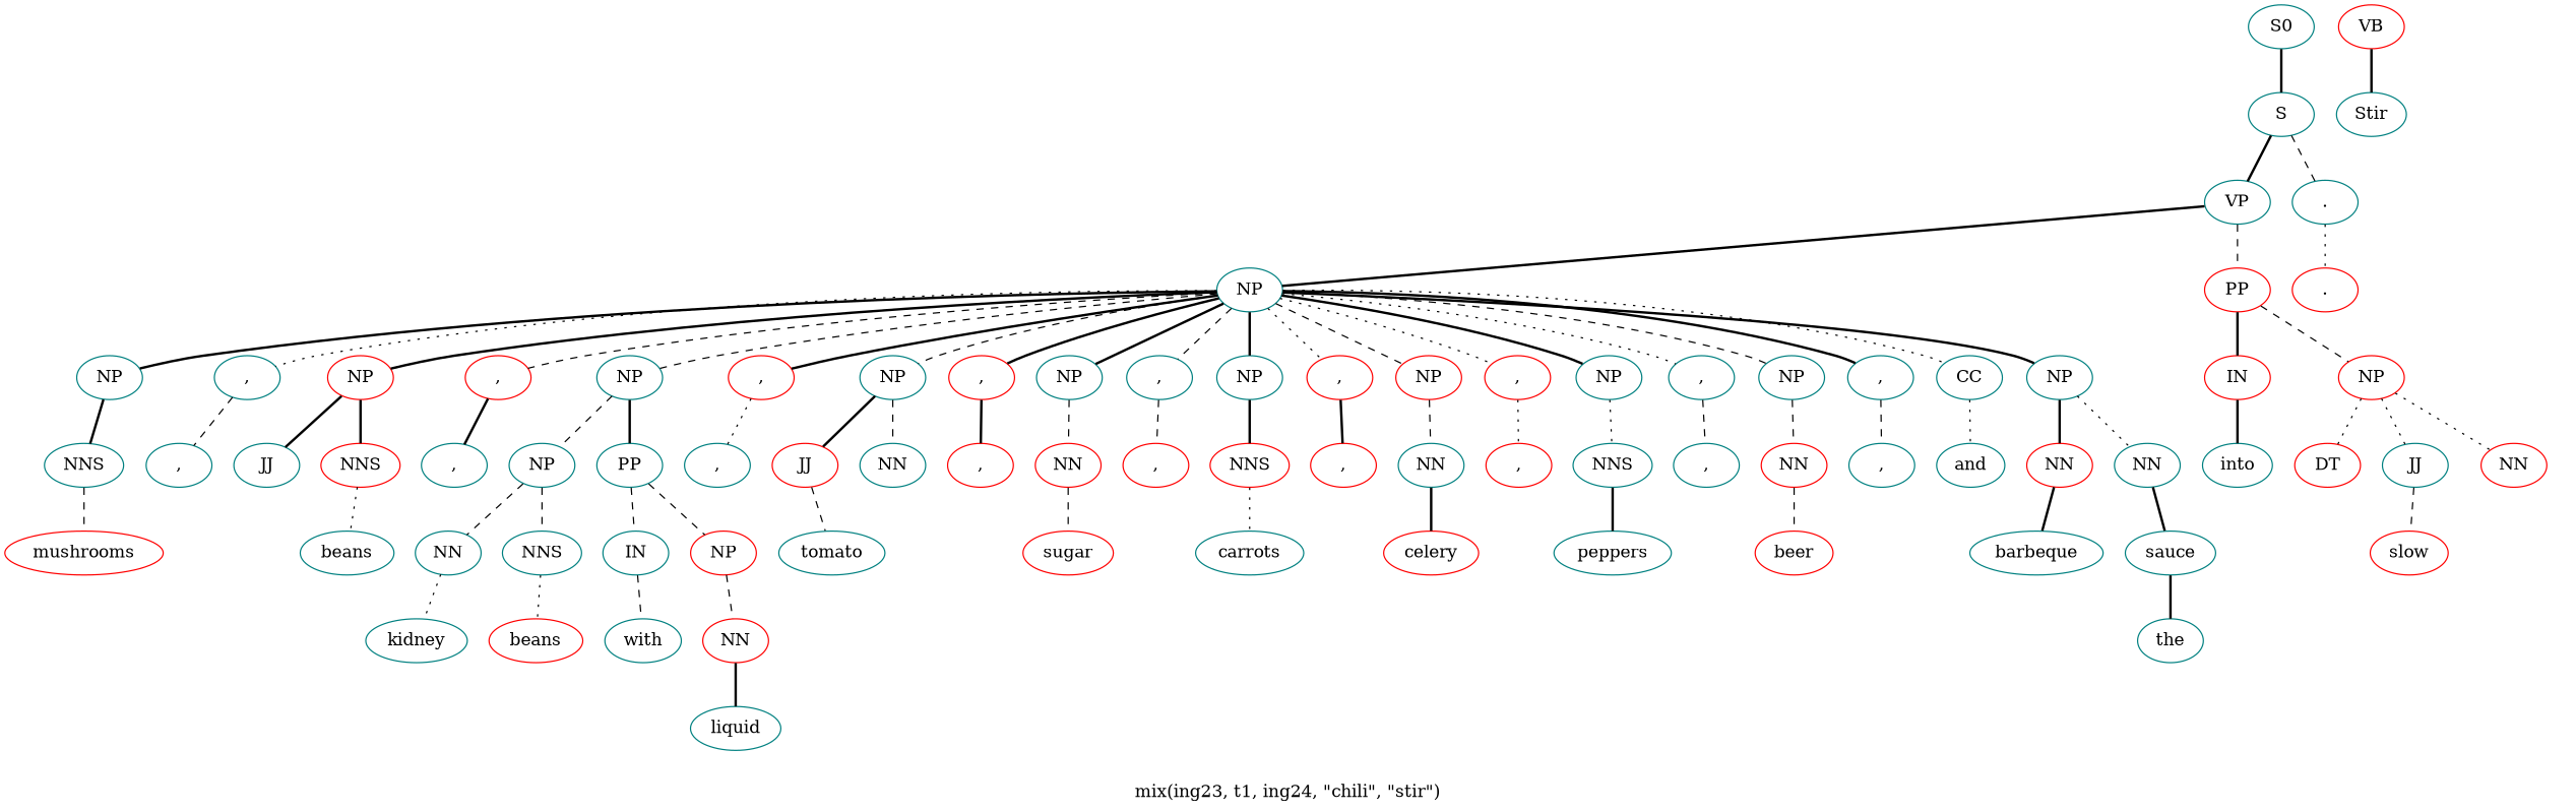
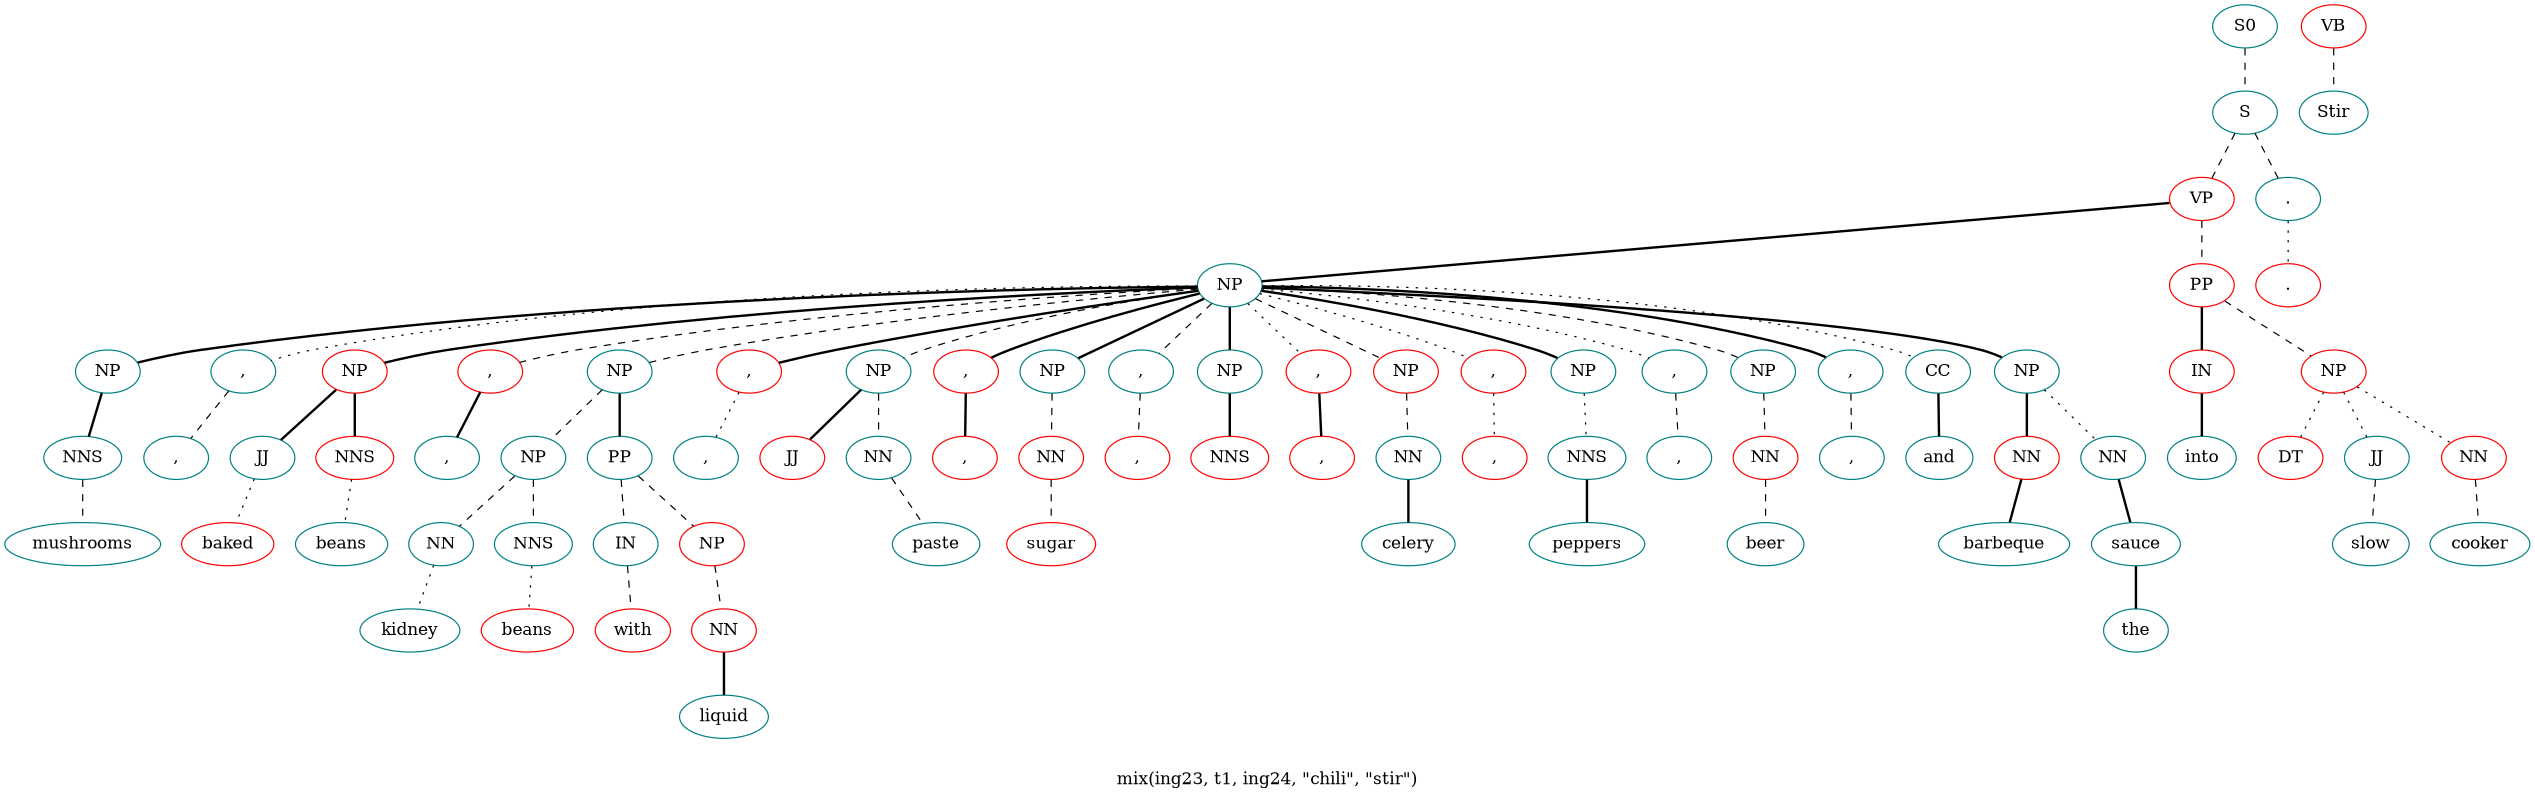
  graph {
    label="mix(ing23, t1, ing24, \"chili\", \"stir\")"
    node [color=teal]
    edge [style=dashed]
    n1 [label=S0]
    n2 [label=S]
-   n3 [label=VP]
+   n3 [color=red label=VP]
    n4 [label="."]
    n5 [label=NP]
    n6 [color=red label=PP]
    n7 [color=red label="."]
    n8 [color=red label=VB]
    n9 [label=Stir]
    n10 [label=NP]
    n11 [label=","]
    n12 [color=red label=NP]
    n13 [color=red label=","]
    n14 [label=NP]
    n15 [color=red label=","]
    n16 [label=NP]
    n17 [color=red label=","]
    n18 [label=NP]
    n19 [label=","]
    n20 [label=NP]
    n21 [color=red label=","]
    n22 [color=red label=NP]
    n23 [color=red label=","]
    n24 [label=NP]
    n25 [label=","]
    n26 [label=NP]
    n27 [label=","]
    n28 [label=CC]
    n29 [label=NP]
    n30 [color=red label=IN]
    n31 [color=red label=NP]
    n32 [label=NNS]
    n33 [label=","]
    n34 [label=JJ]
    n35 [color=red label=NNS]
    n36 [label=","]
    n37 [label=NP]
    n38 [label=PP]
    n39 [label=","]
    n40 [color=red label=JJ]
    n41 [label=NN]
    n42 [color=red label=","]
    n43 [color=red label=NN]
    n44 [color=red label=","]
    n45 [color=red label=NNS]
    n46 [color=red label=","]
    n47 [label=NN]
    n48 [color=red label=","]
    n49 [label=NNS]
    n50 [label=","]
    n51 [color=red label=NN]
    n52 [label=","]
    n53 [label=and]
    n54 [color=red label=NN]
    n55 [label=NN]
-   n56 [color=red label=mushrooms]
+   n56 [label=mushrooms]
+   n57 [color=red label=baked]
    n58 [label=beans]
    n59 [label=NN]
    n60 [label=NNS]
    n61 [label=IN]
    n62 [color=red label=NP]
    n63 [label=kidney]
    n64 [color=red label=beans]
-   n65 [label=with]
+   n65 [color=red label=with]
    n66 [color=red label=NN]
    n67 [label=liquid]
-   n68 [label=tomato]
+   n69 [label=paste]
    n70 [color=red label=sugar]
-   n71 [label=carrots]
-   n72 [color=red label=celery]
+   n72 [label=celery]
    n73 [label=peppers]
-   n74 [color=red label=beer]
+   n74 [label=beer]
    n75 [label=barbeque]
    n76 [label=sauce]
    n77 [label=the]
    n78 [label=into]
    n79 [color=red label=DT]
    n80 [label=JJ]
    n81 [color=red label=NN]
-   n82 [color=red label=slow]
-   n1 -- n2 [style=bold]
-   n2 -- n3 [style=bold]
+   n82 [label=slow]
+   n83 [label=cooker]
+   n1 -- n2
+   n2 -- n3
    n2 -- n4
    n3 -- n5 [style=bold]
    n3 -- n6
    n4 -- n7 [style=dotted]
    n5 -- n10 [style=bold]
    n5 -- n11 [style=dotted]
    n5 -- n12 [style=bold]
    n5 -- n13
    n5 -- n14
    n5 -- n15 [style=bold]
    n5 -- n16
    n5 -- n17 [style=bold]
    n5 -- n18 [style=bold]
    n5 -- n19
    n5 -- n20 [style=bold]
    n5 -- n21 [style=dotted]
    n5 -- n22
    n5 -- n23 [style=dotted]
    n5 -- n24 [style=bold]
    n5 -- n25 [style=dotted]
    n5 -- n26
    n5 -- n27 [style=bold]
    n5 -- n28 [style=dotted]
    n5 -- n29 [style=bold]
    n6 -- n30 [style=bold]
    n6 -- n31
-   n8 -- n9 [style=bold]
+   n8 -- n9
    n10 -- n32 [style=bold]
    n11 -- n33
    n12 -- n34 [style=bold]
    n12 -- n35 [style=bold]
    n13 -- n36 [style=bold]
    n14 -- n37
    n14 -- n38 [style=bold]
    n15 -- n39 [style=dotted]
    n16 -- n40 [style=bold]
    n16 -- n41
    n17 -- n42 [style=bold]
    n18 -- n43
    n19 -- n44
    n20 -- n45 [style=bold]
    n21 -- n46 [style=bold]
    n22 -- n47
    n23 -- n48 [style=dotted]
    n24 -- n49 [style=dotted]
    n25 -- n50
    n26 -- n51
    n27 -- n52
-   n28 -- n53 [style=dotted]
+   n28 -- n53 [style=bold]
    n29 -- n54 [style=bold]
    n29 -- n55 [style=dotted]
    n30 -- n78 [style=bold]
    n31 -- n79 [style=dotted]
    n31 -- n80 [style=dotted]
    n31 -- n81 [style=dotted]
    n32 -- n56
+   n34 -- n57 [style=dotted]
    n35 -- n58 [style=dotted]
    n37 -- n59
    n37 -- n60
    n38 -- n61
    n38 -- n62
-   n40 -- n68
+   n41 -- n69
    n43 -- n70
-   n45 -- n71 [style=dotted]
    n47 -- n72 [style=bold]
    n49 -- n73 [style=bold]
    n51 -- n74
    n54 -- n75 [style=bold]
    n55 -- n76 [style=bold]
    n59 -- n63 [style=dotted]
    n60 -- n64 [style=dotted]
    n61 -- n65
    n62 -- n66
    n66 -- n67 [style=bold]
    n76 -- n77 [style=bold]
    n80 -- n82
+   n81 -- n83
  }
